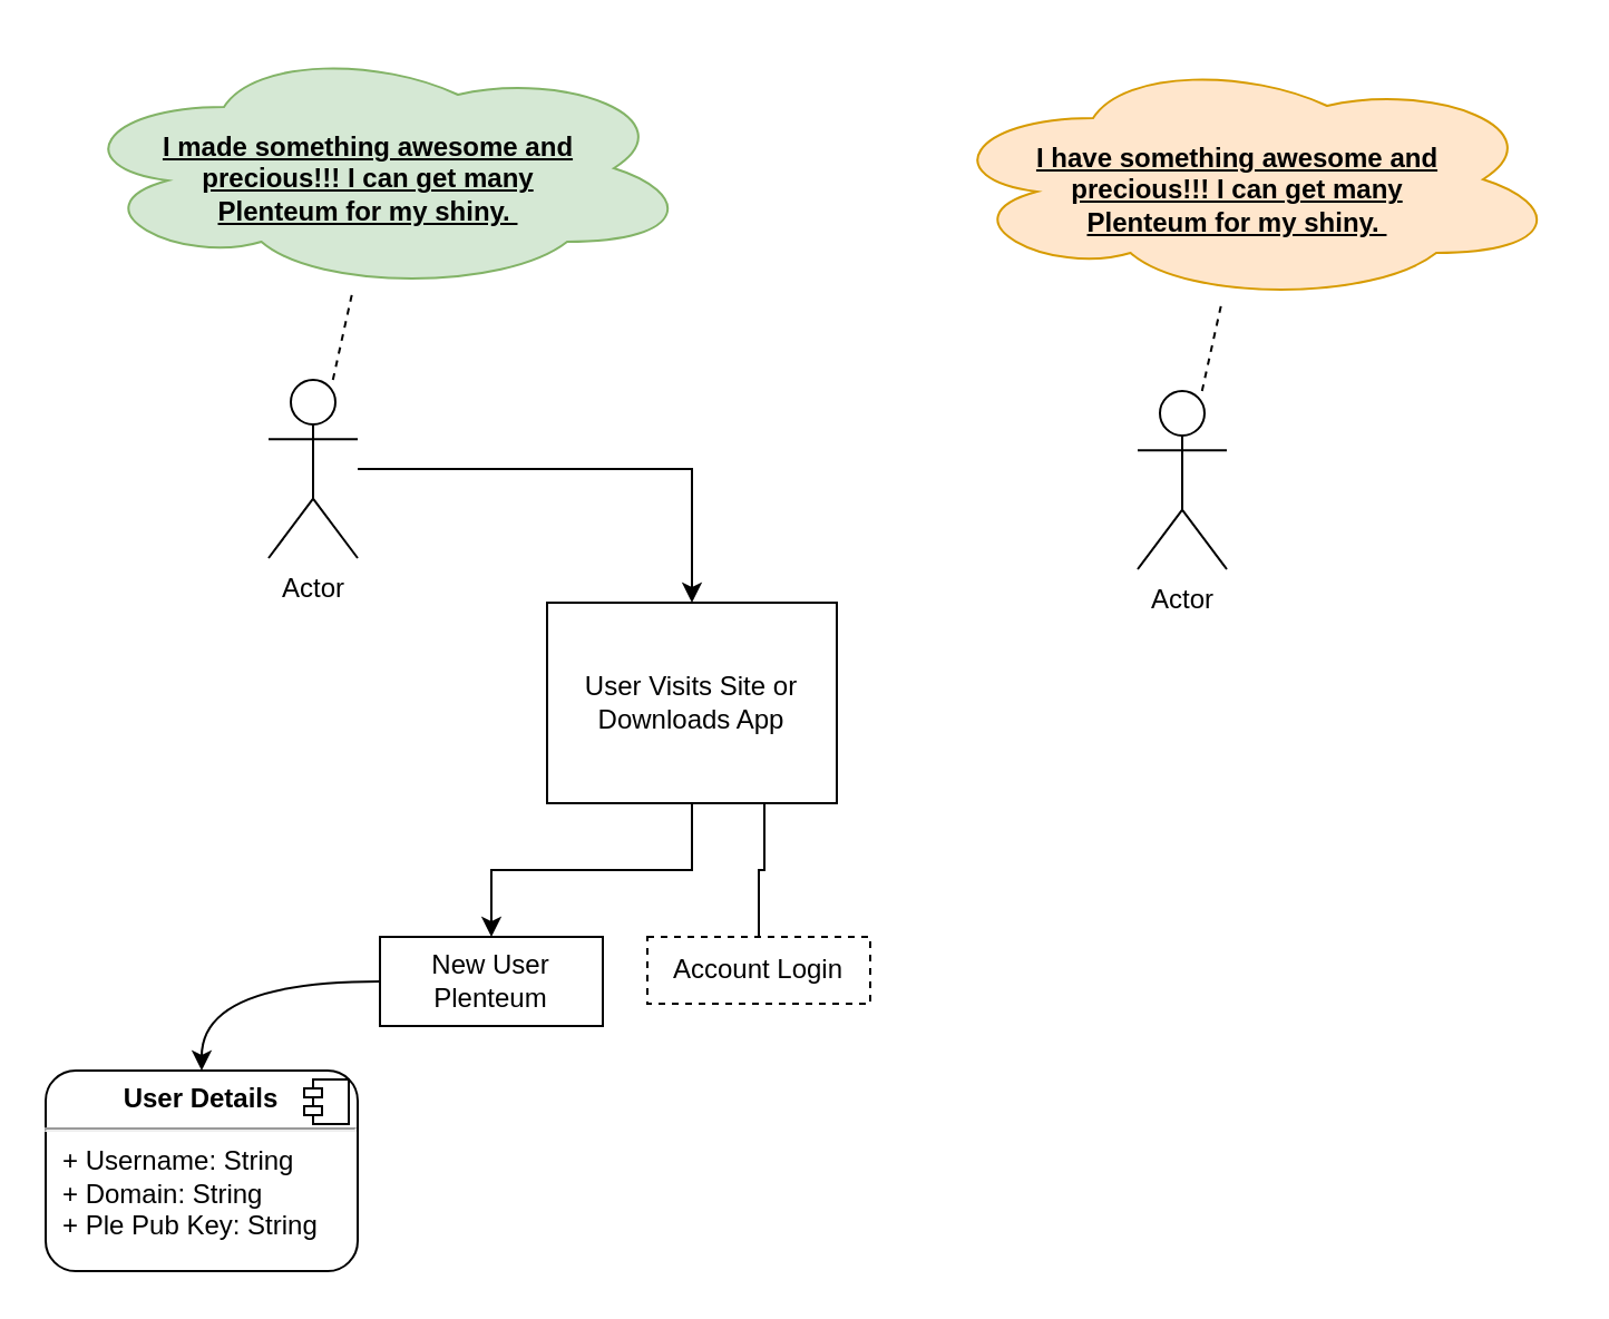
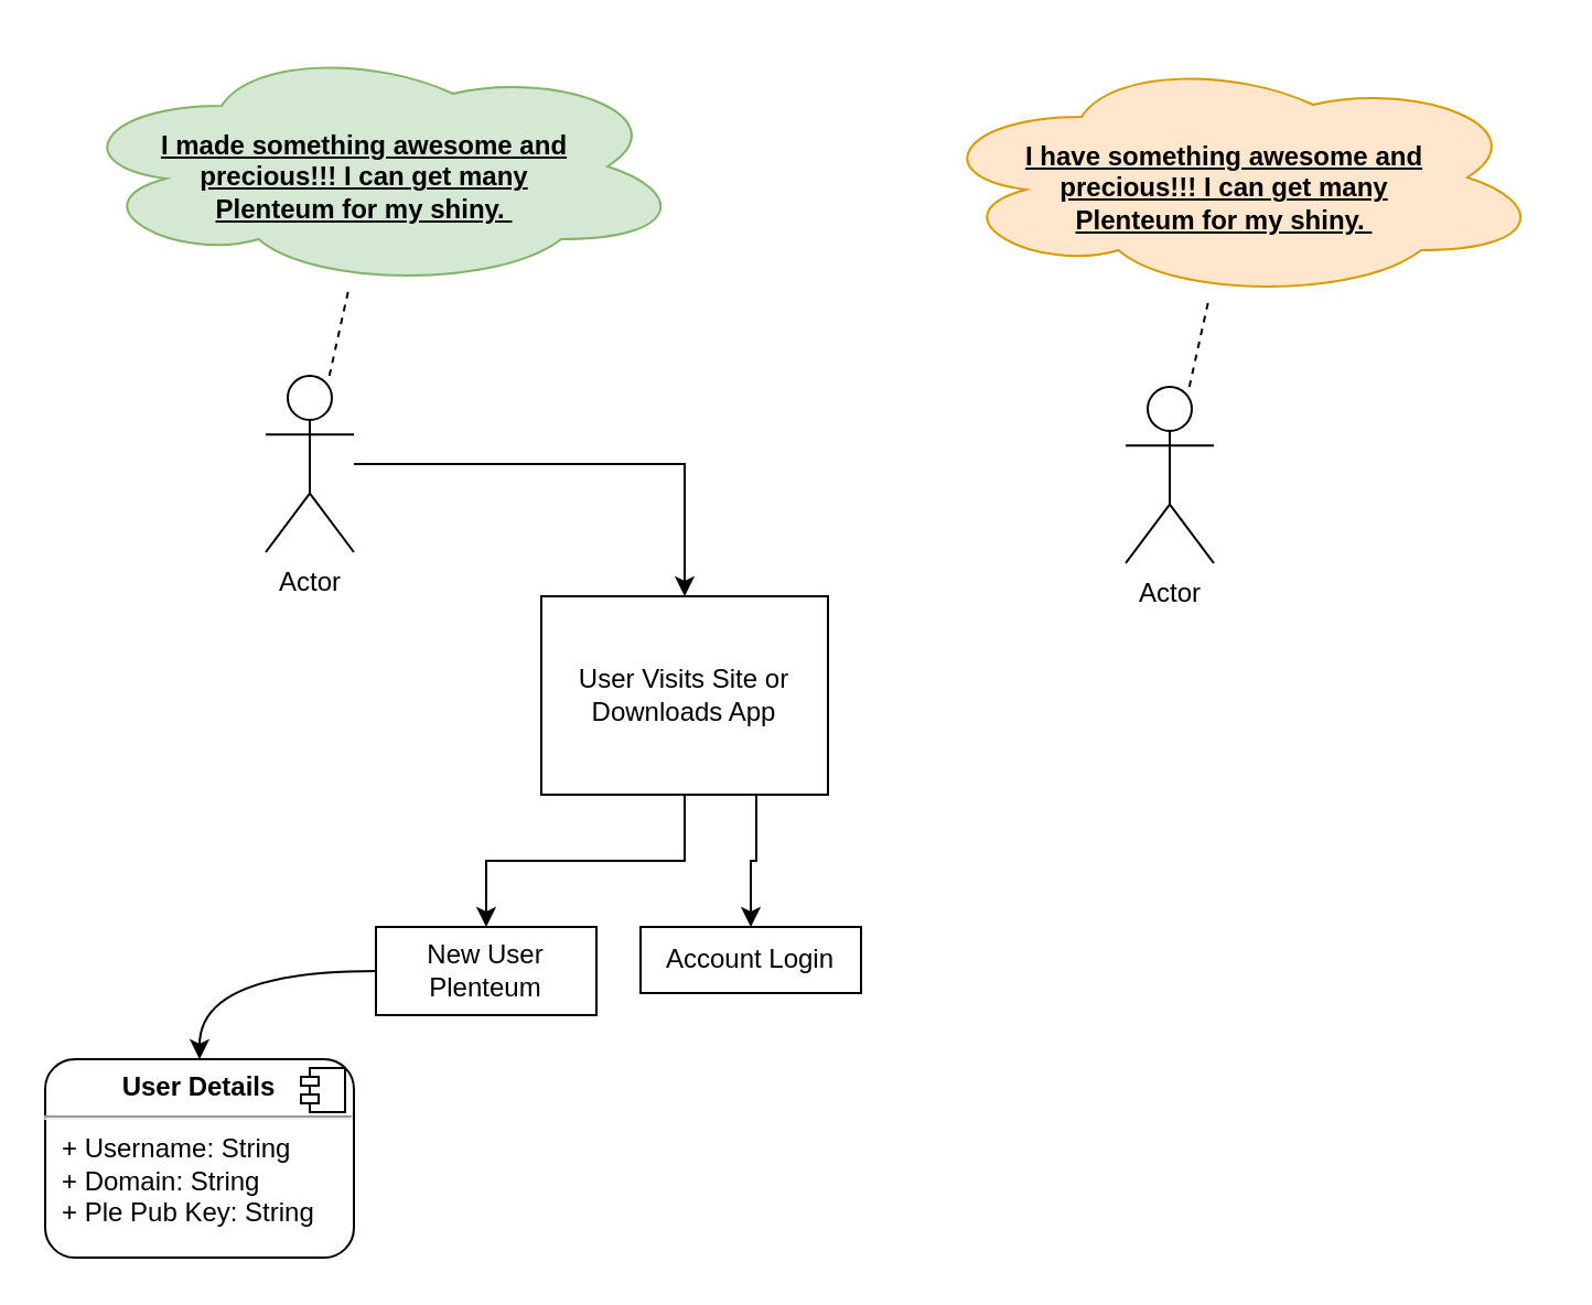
  <mxCell id="0" />
  <mxCell id="1" parent="0" />
  <mxCell id="2" value="&lt;p style=&quot;margin: 0px ; margin-top: 6px ; text-align: center&quot;&gt;&lt;b&gt;User Details&lt;/b&gt;&lt;/p&gt;&lt;hr&gt;&lt;p style=&quot;margin: 0px ; margin-left: 8px&quot;&gt;+ Username: String&lt;br&gt;+ Domain: String&lt;/p&gt;&lt;p style=&quot;margin: 0px ; margin-left: 8px&quot;&gt;+ Ple Pub Key: String&lt;/p&gt;&lt;p style=&quot;margin: 0px ; margin-left: 8px&quot;&gt;&lt;br&gt;&lt;/p&gt;" style="align=left;overflow=fill;html=1;rounded=1;glass=0;comic=0;" parent="1" vertex="1"><mxGeometry x="20" y="480" width="140" height="90" as="geometry" /></mxCell>
  <mxCell id="3" value="" style="shape=component;jettyWidth=8;jettyHeight=4;" parent="2" vertex="1"><mxGeometry x="1" width="20" height="20" relative="1" as="geometry"><mxPoint x="-24" y="4" as="offset" /></mxGeometry></mxCell>
  <mxCell id="4" value="" style="edgeStyle=orthogonalEdgeStyle;rounded=0;orthogonalLoop=1;jettySize=auto;html=1;" parent="1" source="6" target="8" edge="1"><mxGeometry relative="1" as="geometry"><mxPoint x="360" y="625" as="targetPoint" /></mxGeometry></mxCell>
- <mxCell id="5" style="edgeStyle=orthogonalEdgeStyle;rounded=0;orthogonalLoop=1;jettySize=auto;html=1;exitX=0.75;exitY=1;exitDx=0;exitDy=0;endArrow=none;" edge="1" parent="1" source="6" target="9"><mxGeometry relative="1" as="geometry" /></mxCell>
+ <mxCell id="5" style="edgeStyle=orthogonalEdgeStyle;rounded=0;orthogonalLoop=1;jettySize=auto;html=1;exitX=0.75;exitY=1;exitDx=0;exitDy=0;" edge="1" parent="1" source="6" target="9"><mxGeometry relative="1" as="geometry" /></mxCell>
  <mxCell id="6" value="User Visits Site or Downloads App&lt;br&gt;" style="whiteSpace=wrap;html=1;" parent="1" vertex="1"><mxGeometry x="245" y="270" width="130" height="90" as="geometry" /></mxCell>
  <mxCell id="7" style="rounded=0;orthogonalLoop=1;jettySize=auto;html=1;exitX=0;exitY=0.5;exitDx=0;exitDy=0;edgeStyle=orthogonalEdgeStyle;elbow=vertical;curved=1;" edge="1" parent="1" source="8" target="2"><mxGeometry relative="1" as="geometry" /></mxCell>
  <mxCell id="8" value="New User Plenteum&lt;br&gt;" style="whiteSpace=wrap;html=1;" parent="1" vertex="1"><mxGeometry x="170" y="420" width="100" height="40" as="geometry" /></mxCell>
- <mxCell id="9" value="Account Login&lt;br&gt;" style="whiteSpace=wrap;html=1;dashed=1;" parent="1" vertex="1"><mxGeometry x="290" y="420" width="100" height="30" as="geometry" /></mxCell>
+ <mxCell id="9" value="Account Login&lt;br&gt;" style="whiteSpace=wrap;html=1;" parent="1" vertex="1"><mxGeometry x="290" y="420" width="100" height="30" as="geometry" /></mxCell>
  <mxCell id="10" value="" style="edgeStyle=orthogonalEdgeStyle;rounded=0;orthogonalLoop=1;jettySize=auto;html=1;" edge="1" parent="1" source="11" target="6"><mxGeometry relative="1" as="geometry"><mxPoint x="230" y="210" as="targetPoint" /></mxGeometry></mxCell>
  <mxCell id="11" value="Actor" style="shape=umlActor;verticalLabelPosition=bottom;labelBackgroundColor=#ffffff;verticalAlign=top;html=1;rounded=1;glass=0;comic=0;" vertex="1" parent="1"><mxGeometry x="120" y="170" width="40" height="80" as="geometry" /></mxCell>
  <mxCell id="12" value="&lt;div style=&quot;text-align: center&quot;&gt;&lt;br&gt;&lt;/div&gt;" style="ellipse;shape=cloud;html=1;rounded=1;glass=0;comic=0;connectable=1;noLabel=0;whiteSpace=wrap;fillColor=#d5e8d4;strokeColor=#82b366;" vertex="1" parent="1"><mxGeometry x="30" width="280" height="110" as="geometry" y="20" /></mxCell>
  <mxCell id="13" value="" style="endArrow=none;dashed=1;html=1;" edge="1" parent="1" source="11" target="12"><mxGeometry width="50" height="50" relative="1" as="geometry"><mxPoint x="130" y="190" as="sourcePoint" /><mxPoint x="180" y="140" as="targetPoint" /></mxGeometry></mxCell>
  <mxCell id="14" value="&lt;u&gt;&lt;b&gt;I made something awesome and precious!!! I can get many Plenteum for my shiny.&amp;nbsp;&lt;/b&gt;&lt;/u&gt;" style="text;html=1;strokeColor=none;fillColor=none;align=center;verticalAlign=middle;whiteSpace=wrap;rounded=0;glass=0;comic=0;" vertex="1" parent="1"><mxGeometry x="70" y="70" width="190" height="20" as="geometry" /></mxCell>
  <mxCell id="15" value="Actor" style="shape=umlActor;verticalLabelPosition=bottom;labelBackgroundColor=#ffffff;verticalAlign=top;html=1;rounded=1;glass=0;comic=0;" vertex="1" parent="1"><mxGeometry x="510" y="175" width="40" height="80" as="geometry" /></mxCell>
  <mxCell id="16" value="&lt;div style=&quot;text-align: center&quot;&gt;&lt;br&gt;&lt;/div&gt;" style="ellipse;shape=cloud;html=1;rounded=1;glass=0;comic=0;connectable=1;noLabel=0;whiteSpace=wrap;fillColor=#ffe6cc;strokeColor=#d79b00;" vertex="1" parent="1"><mxGeometry x="420" y="25" width="280" height="110" as="geometry" /></mxCell>
  <mxCell id="17" value="" style="endArrow=none;dashed=1;html=1;" edge="1" parent="1" source="15" target="16"><mxGeometry width="50" height="50" relative="1" as="geometry"><mxPoint x="520" y="195" as="sourcePoint" /><mxPoint x="570" y="145" as="targetPoint" /></mxGeometry></mxCell>
  <mxCell id="18" value="&lt;u&gt;&lt;b&gt;I have something awesome and precious!!! I can get many Plenteum for my shiny.&amp;nbsp;&lt;/b&gt;&lt;/u&gt;" style="text;html=1;strokeColor=none;fillColor=none;align=center;verticalAlign=middle;whiteSpace=wrap;rounded=0;glass=0;comic=0;" vertex="1" parent="1"><mxGeometry x="460" y="75" width="190" height="20" as="geometry" /></mxCell>
